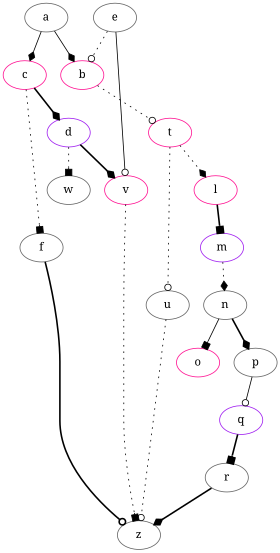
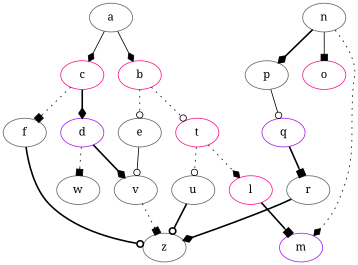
  digraph {
    fontname="Noto Serif"
    node [color=gray40 fontname="Noto Serif"]
    edge [arrowhead=diamond fontname="Noto Serif" style=dotted]
    b [color=deeppink]
    a
    c [color=deeppink]
    t [color=deeppink]
    e
    d [color=purple]
    f
    u
    l [color=deeppink]
-   v [color=deeppink]
+   v
    w
    z
    m [color=purple]
    n
    o [color=deeppink]
    p
    q [color=purple]
    r
    b -> t [arrowhead=odot]
-   e -> b [arrowhead=odot]
+   b -> e [arrowhead=odot]
    a -> b [style=solid]
    a -> c [style=solid]
    c -> d [style=bold]
    c -> f [arrowhead=box]
    t -> u [arrowhead=odot]
    t -> l
    e -> v [arrowhead=odot style=solid]
    d -> v [style=bold]
    d -> w [arrowhead=box]
    f -> z [arrowhead=odot style=bold]
-   u -> z [arrowhead=odot]
+   u -> z [arrowhead=odot style=bold]
    l -> m [arrowhead=box style=bold]
    v -> z [arrowhead=box]
-   m -> n
+   n -> m
    n -> o [arrowhead=box style=solid]
    n -> p [style=bold]
    p -> q [arrowhead=odot style=solid]
    q -> r [arrowhead=box style=bold]
    r -> z [style=bold]
  }
